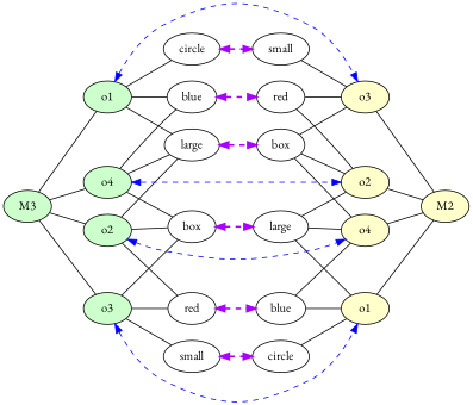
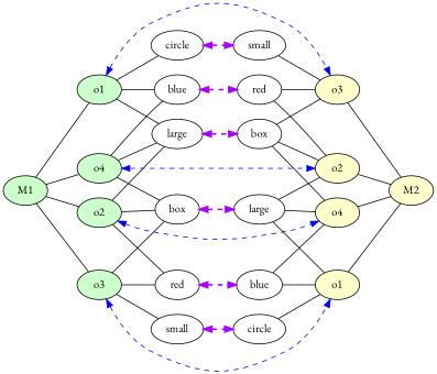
  strict digraph {
    rankdir=LR
    fontname="EB Garamond"
    node [fontname="EB Garamond" shape=oval]
    edge [constraint=true dir=none fontname="EB Garamond"]
-   M1 [fillcolor="#CCFFCC" height=0.5 style=filled width=0.75 label=M3]
+   M1 [fillcolor="#CCFFCC" height=0.5 style=filled width=0.75]
    n2 [fillcolor="#CCFFCC" height=0.5 label=o1 style=filled width=0.75]
    n3 [fillcolor="#CCFFCC" height=0.5 label=o2 style=filled width=0.75]
    n4 [fillcolor="#CCFFCC" height=0.5 label=o3 style=filled width=0.75]
    n5 [fillcolor="#CCFFCC" height=0.5 label=o4 style=filled width=0.75]
    n6 [height=0.5 label=blue width=0.77632]
    n7 [height=0.5 label=large width=0.86659]
    n8 [height=0.5 label=circle width=0.88464]
    n9 [fillcolor="#FFFFCC" height=0.5 label=o3 style=filled width=0.75]
    n10 [fillcolor="#FFFFCC" height=0.5 label=o4 style=filled width=0.75]
    n11 [height=0.5 label=red width=0.75]
    n12 [height=0.5 label=box width=0.75]
    n13 [fillcolor="#FFFFCC" height=0.5 label=o1 style=filled width=0.75]
    n14 [height=0.5 label=small width=0.88464]
    n15 [fillcolor="#FFFFCC" height=0.5 label=o2 style=filled width=0.75]
    M2 [fillcolor="#FFFFCC" height=0.5 style=filled width=0.75]
    n17 [height=0.5 label=red width=0.75]
    n18 [height=0.5 label=box width=0.75]
    n19 [height=0.5 label=small width=0.88464]
    n20 [height=0.5 label=blue width=0.77632]
    n21 [height=0.5 label=large width=0.86659]
    n22 [height=0.5 label=circle width=0.88464]
    M1 -> n2 [penwidth=1]
    M1 -> n3 [penwidth=1]
    M1 -> n4 [penwidth=1]
    M1 -> n5 [penwidth=1]
    n2 -> n6
    n2 -> n7
    n2 -> n8
    n2 -> n9 [color=blue dir=both penwidth=1 style=dashed]
    n3 -> n7
    n3 -> n10 [color=blue dir=both penwidth=1 style=dashed]
    n3 -> n11
    n3 -> n12
    n4 -> n11
    n4 -> n12
    n4 -> n13 [color=blue dir=both penwidth=1 style=dashed]
    n4 -> n14
    n5 -> n6
    n5 -> n7
    n5 -> n12
    n5 -> n15 [color=blue dir=both penwidth=1 style=dashed]
    n6 -> n17 [color="#AA00FF" dir=both penwidth=2 style=dashed]
    n7 -> n18 [color="#AA00FF" dir=both penwidth=2 style=dashed]
    n8 -> n19 [color="#AA00FF" dir=both penwidth=2 style=dashed]
    n9 -> M2 [penwidth=1]
    n10 -> M2 [penwidth=1]
    n11 -> n20 [color="#AA00FF" dir=both penwidth=2 style=dashed]
    n12 -> n21 [color="#AA00FF" dir=both penwidth=2 style=dashed]
    n13 -> M2 [penwidth=1]
    n14 -> n22 [color="#AA00FF" dir=both penwidth=2 style=dashed]
    n15 -> M2 [penwidth=1]
    n17 -> n9
    n17 -> n15
    n18 -> n9
    n18 -> n10
    n18 -> n15
    n19 -> n9
    n20 -> n10
    n20 -> n13
    n21 -> n10
    n21 -> n13
    n21 -> n15
    n22 -> n13
  }
